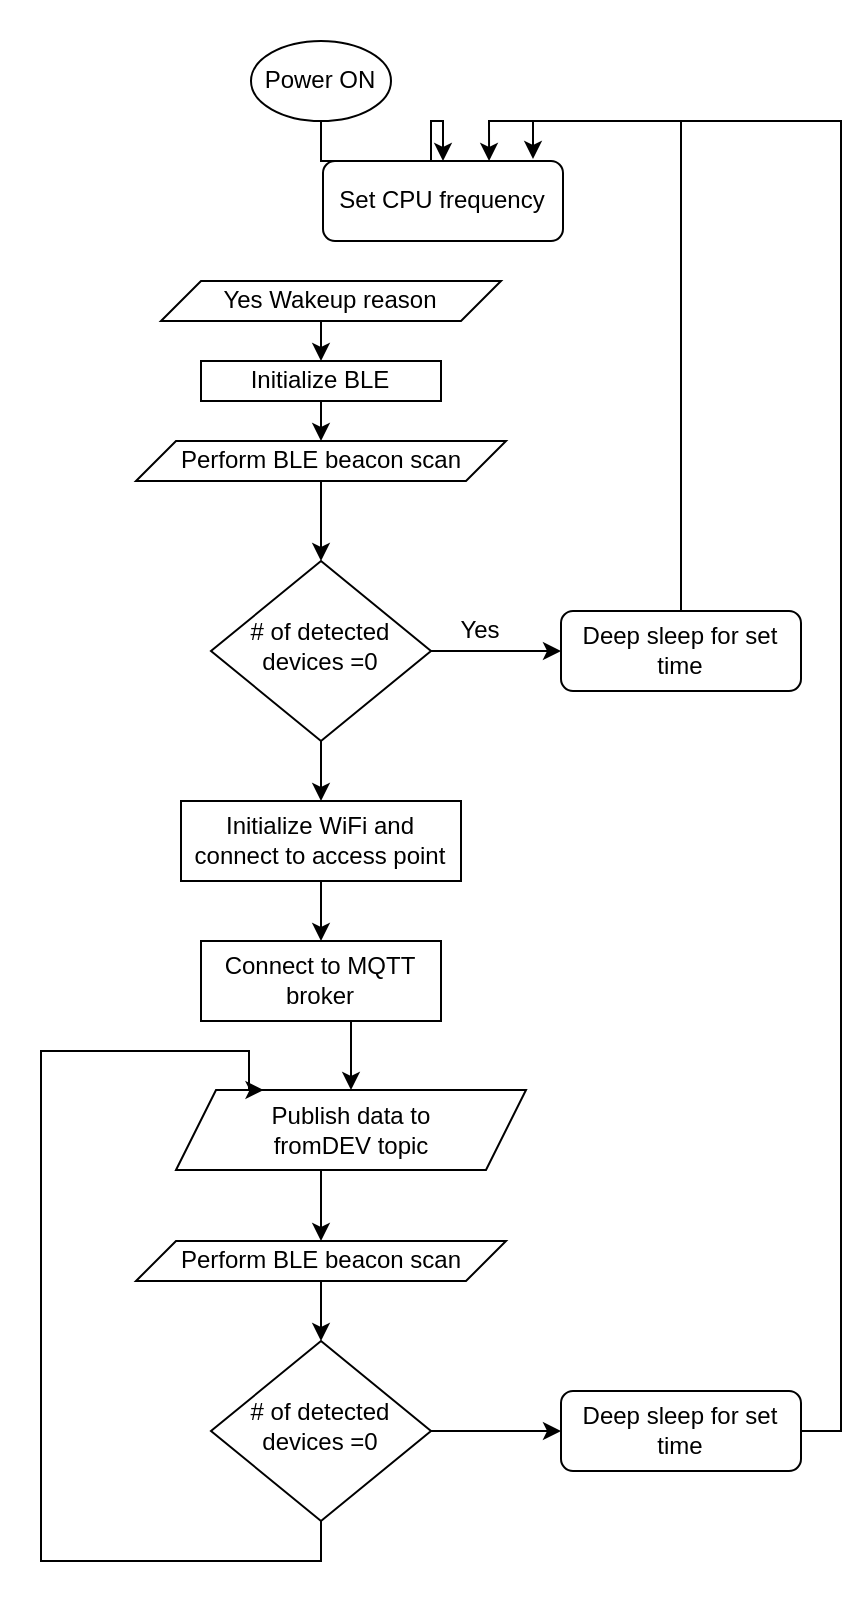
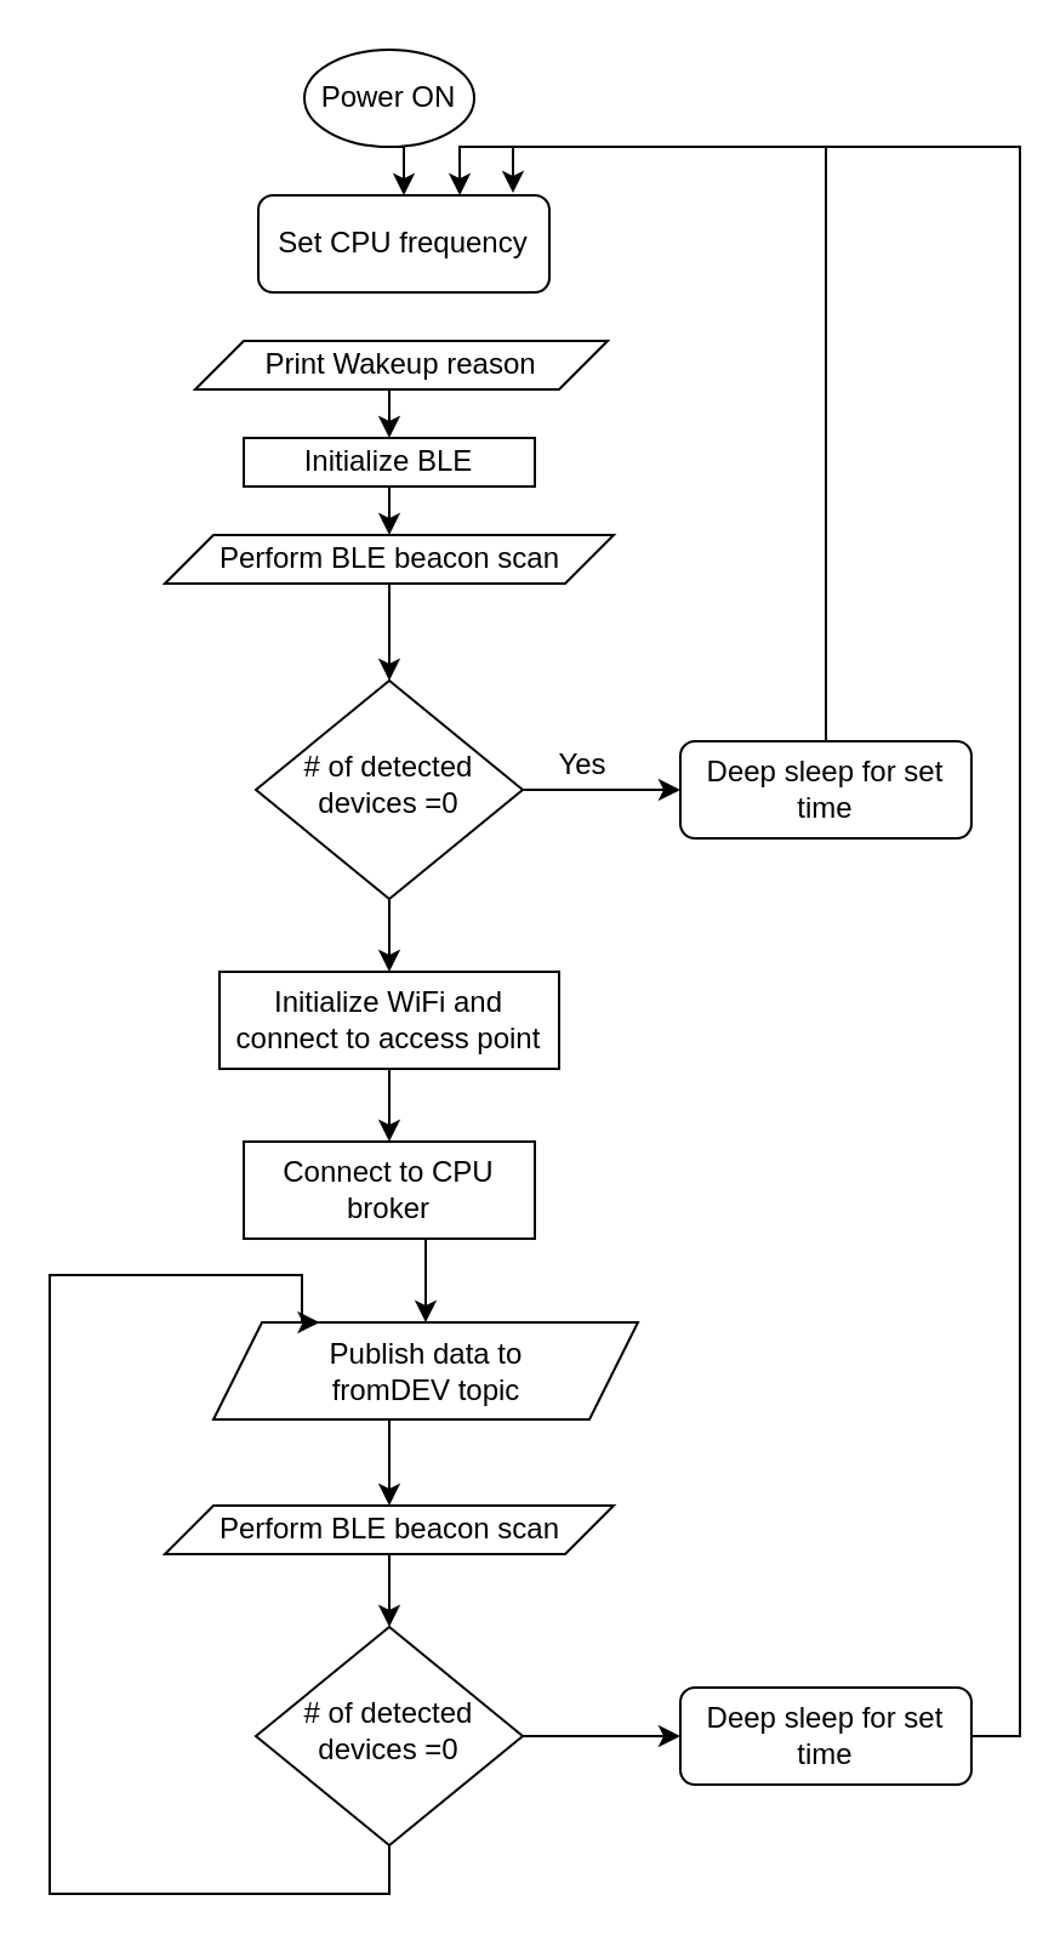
  <mxCell id="0" />
  <mxCell id="1" parent="0" />
- <mxCell id="2" value="Set CPU frequency" style="rounded=1;whiteSpace=wrap;html=1;fontSize=12;glass=0;strokeWidth=1;shadow=0;" parent="1" vertex="1"><mxGeometry x="161" y="80" width="120" height="40" as="geometry" /></mxCell>
+ <mxCell id="2" value="Set CPU frequency" style="rounded=1;whiteSpace=wrap;html=1;fontSize=12;glass=0;strokeWidth=1;shadow=0;" parent="1" vertex="1"><mxGeometry x="106" y="80" width="120" height="40" as="geometry" /></mxCell>
  <mxCell id="3" style="edgeStyle=orthogonalEdgeStyle;rounded=0;orthogonalLoop=1;jettySize=auto;html=1;exitX=1;exitY=0.5;exitDx=0;exitDy=0;entryX=0;entryY=0.5;entryDx=0;entryDy=0;" edge="1" parent="1" source="5" target="7"><mxGeometry relative="1" as="geometry" /></mxCell>
  <mxCell id="4" style="edgeStyle=orthogonalEdgeStyle;rounded=0;orthogonalLoop=1;jettySize=auto;html=1;exitX=0.5;exitY=1;exitDx=0;exitDy=0;entryX=0.5;entryY=0;entryDx=0;entryDy=0;" edge="1" parent="1" source="5" target="18"><mxGeometry relative="1" as="geometry" /></mxCell>
  <mxCell id="5" value="# of detected devices =0" style="rhombus;whiteSpace=wrap;html=1;shadow=0;fontFamily=Helvetica;fontSize=12;align=center;strokeWidth=1;spacing=6;spacingTop=-4;" parent="1" vertex="1"><mxGeometry x="105" y="280" width="110" height="90" as="geometry" /></mxCell>
  <mxCell id="6" style="edgeStyle=orthogonalEdgeStyle;rounded=0;orthogonalLoop=1;jettySize=auto;html=1;exitX=0.5;exitY=0;exitDx=0;exitDy=0;entryX=0.692;entryY=0;entryDx=0;entryDy=0;entryPerimeter=0;" edge="1" parent="1" source="7" target="2"><mxGeometry relative="1" as="geometry" /></mxCell>
  <mxCell id="7" value="Deep sleep for set time" style="rounded=1;whiteSpace=wrap;html=1;fontSize=12;glass=0;strokeWidth=1;shadow=0;" parent="1" vertex="1"><mxGeometry x="280" y="305" width="120" height="40" as="geometry" /></mxCell>
  <mxCell id="8" style="edgeStyle=orthogonalEdgeStyle;rounded=0;orthogonalLoop=1;jettySize=auto;html=1;exitX=0.5;exitY=1;exitDx=0;exitDy=0;entryX=0.5;entryY=0;entryDx=0;entryDy=0;" edge="1" parent="1" source="9" target="2"><mxGeometry relative="1" as="geometry" /></mxCell>
  <mxCell id="9" value="Power ON" style="ellipse;whiteSpace=wrap;html=1;" vertex="1" parent="1"><mxGeometry x="125" y="20" width="70" height="40" as="geometry" /></mxCell>
  <mxCell id="10" style="edgeStyle=orthogonalEdgeStyle;rounded=0;orthogonalLoop=1;jettySize=auto;html=1;exitX=0.5;exitY=1;exitDx=0;exitDy=0;entryX=0.5;entryY=0;entryDx=0;entryDy=0;" edge="1" parent="1" source="11" target="13"><mxGeometry relative="1" as="geometry" /></mxCell>
- <mxCell id="11" value="Yes Wakeup reason" style="shape=parallelogram;perimeter=parallelogramPerimeter;whiteSpace=wrap;html=1;fixedSize=1;" vertex="1" parent="1"><mxGeometry x="80" y="140" width="170" height="20" as="geometry" /></mxCell>
+ <mxCell id="11" value="Print Wakeup reason" style="shape=parallelogram;perimeter=parallelogramPerimeter;whiteSpace=wrap;html=1;fixedSize=1;" vertex="1" parent="1"><mxGeometry x="80" y="140" width="170" height="20" as="geometry" /></mxCell>
  <mxCell id="12" style="edgeStyle=orthogonalEdgeStyle;rounded=0;orthogonalLoop=1;jettySize=auto;html=1;exitX=0.5;exitY=1;exitDx=0;exitDy=0;entryX=0.5;entryY=0;entryDx=0;entryDy=0;" edge="1" parent="1" source="13" target="15"><mxGeometry relative="1" as="geometry" /></mxCell>
  <mxCell id="13" value="Initialize BLE" style="rounded=0;whiteSpace=wrap;html=1;" vertex="1" parent="1"><mxGeometry x="100" y="180" width="120" height="20" as="geometry" /></mxCell>
  <mxCell id="14" style="edgeStyle=orthogonalEdgeStyle;rounded=0;orthogonalLoop=1;jettySize=auto;html=1;exitX=0.5;exitY=1;exitDx=0;exitDy=0;entryX=0.5;entryY=0;entryDx=0;entryDy=0;" edge="1" parent="1" source="15" target="5"><mxGeometry relative="1" as="geometry" /></mxCell>
  <mxCell id="15" value="Perform BLE beacon scan" style="shape=parallelogram;perimeter=parallelogramPerimeter;whiteSpace=wrap;html=1;fixedSize=1;" vertex="1" parent="1"><mxGeometry x="67.5" y="220" width="185" height="20" as="geometry" /></mxCell>
  <mxCell id="16" value="Yes" style="text;html=1;strokeColor=none;fillColor=none;align=center;verticalAlign=middle;whiteSpace=wrap;rounded=0;" vertex="1" parent="1"><mxGeometry x="220" y="305" width="40" height="20" as="geometry" /></mxCell>
  <mxCell id="17" style="edgeStyle=orthogonalEdgeStyle;rounded=0;orthogonalLoop=1;jettySize=auto;html=1;exitX=0.5;exitY=1;exitDx=0;exitDy=0;entryX=0.5;entryY=0;entryDx=0;entryDy=0;" edge="1" parent="1" source="18" target="20"><mxGeometry relative="1" as="geometry" /></mxCell>
  <mxCell id="18" value="&lt;span&gt;Initialize WiFi and connect to access point&lt;/span&gt;" style="rounded=0;whiteSpace=wrap;html=1;" vertex="1" parent="1"><mxGeometry x="90" y="400" width="140" height="40" as="geometry" /></mxCell>
  <mxCell id="19" style="edgeStyle=orthogonalEdgeStyle;rounded=0;orthogonalLoop=1;jettySize=auto;html=1;exitX=0.5;exitY=1;exitDx=0;exitDy=0;entryX=0.5;entryY=0;entryDx=0;entryDy=0;" edge="1" parent="1" source="20" target="22"><mxGeometry relative="1" as="geometry" /></mxCell>
- <mxCell id="20" value="Connect to MQTT broker" style="rounded=0;whiteSpace=wrap;html=1;" vertex="1" parent="1"><mxGeometry x="100" y="470" width="120" height="40" as="geometry" /></mxCell>
+ <mxCell id="20" value="Connect to CPU broker" style="rounded=0;whiteSpace=wrap;html=1;" vertex="1" parent="1"><mxGeometry x="100" y="470" width="120" height="40" as="geometry" /></mxCell>
  <mxCell id="21" style="edgeStyle=orthogonalEdgeStyle;rounded=0;orthogonalLoop=1;jettySize=auto;html=1;exitX=0.5;exitY=1;exitDx=0;exitDy=0;entryX=0.5;entryY=0;entryDx=0;entryDy=0;" edge="1" parent="1" source="22" target="24"><mxGeometry relative="1" as="geometry" /></mxCell>
  <mxCell id="22" value="Publish data to &lt;br&gt;fromDEV topic" style="shape=parallelogram;perimeter=parallelogramPerimeter;whiteSpace=wrap;html=1;fixedSize=1;" vertex="1" parent="1"><mxGeometry x="87.5" y="544.5" width="175" height="40" as="geometry" /></mxCell>
  <mxCell id="23" style="edgeStyle=orthogonalEdgeStyle;rounded=0;orthogonalLoop=1;jettySize=auto;html=1;exitX=0.5;exitY=1;exitDx=0;exitDy=0;entryX=0.5;entryY=0;entryDx=0;entryDy=0;" edge="1" parent="1" source="24" target="27"><mxGeometry relative="1" as="geometry" /></mxCell>
  <mxCell id="24" value="Perform BLE beacon scan" style="shape=parallelogram;perimeter=parallelogramPerimeter;whiteSpace=wrap;html=1;fixedSize=1;" vertex="1" parent="1"><mxGeometry x="67.5" y="620" width="185" height="20" as="geometry" /></mxCell>
  <mxCell id="25" style="edgeStyle=orthogonalEdgeStyle;rounded=0;orthogonalLoop=1;jettySize=auto;html=1;exitX=1;exitY=0.5;exitDx=0;exitDy=0;entryX=0;entryY=0.5;entryDx=0;entryDy=0;" edge="1" parent="1" source="27" target="29"><mxGeometry relative="1" as="geometry" /></mxCell>
  <mxCell id="26" style="edgeStyle=orthogonalEdgeStyle;rounded=0;orthogonalLoop=1;jettySize=auto;html=1;exitX=0.5;exitY=1;exitDx=0;exitDy=0;entryX=0.25;entryY=0;entryDx=0;entryDy=0;" edge="1" parent="1" source="27" target="22"><mxGeometry relative="1" as="geometry"><Array as="points"><mxPoint x="160" y="780" /><mxPoint x="20" y="780" /><mxPoint x="20" y="525" /><mxPoint x="124" y="525" /></Array></mxGeometry></mxCell>
  <mxCell id="27" value="# of detected devices =0" style="rhombus;whiteSpace=wrap;html=1;shadow=0;fontFamily=Helvetica;fontSize=12;align=center;strokeWidth=1;spacing=6;spacingTop=-4;" vertex="1" parent="1"><mxGeometry x="105" y="670" width="110" height="90" as="geometry" /></mxCell>
  <mxCell id="28" style="edgeStyle=orthogonalEdgeStyle;rounded=0;orthogonalLoop=1;jettySize=auto;html=1;exitX=1;exitY=0.5;exitDx=0;exitDy=0;entryX=0.875;entryY=-0.025;entryDx=0;entryDy=0;entryPerimeter=0;" edge="1" parent="1" source="29" target="2"><mxGeometry relative="1" as="geometry" /></mxCell>
  <mxCell id="29" value="Deep sleep for set time" style="rounded=1;whiteSpace=wrap;html=1;fontSize=12;glass=0;strokeWidth=1;shadow=0;" vertex="1" parent="1"><mxGeometry x="280" y="695" width="120" height="40" as="geometry" /></mxCell>
